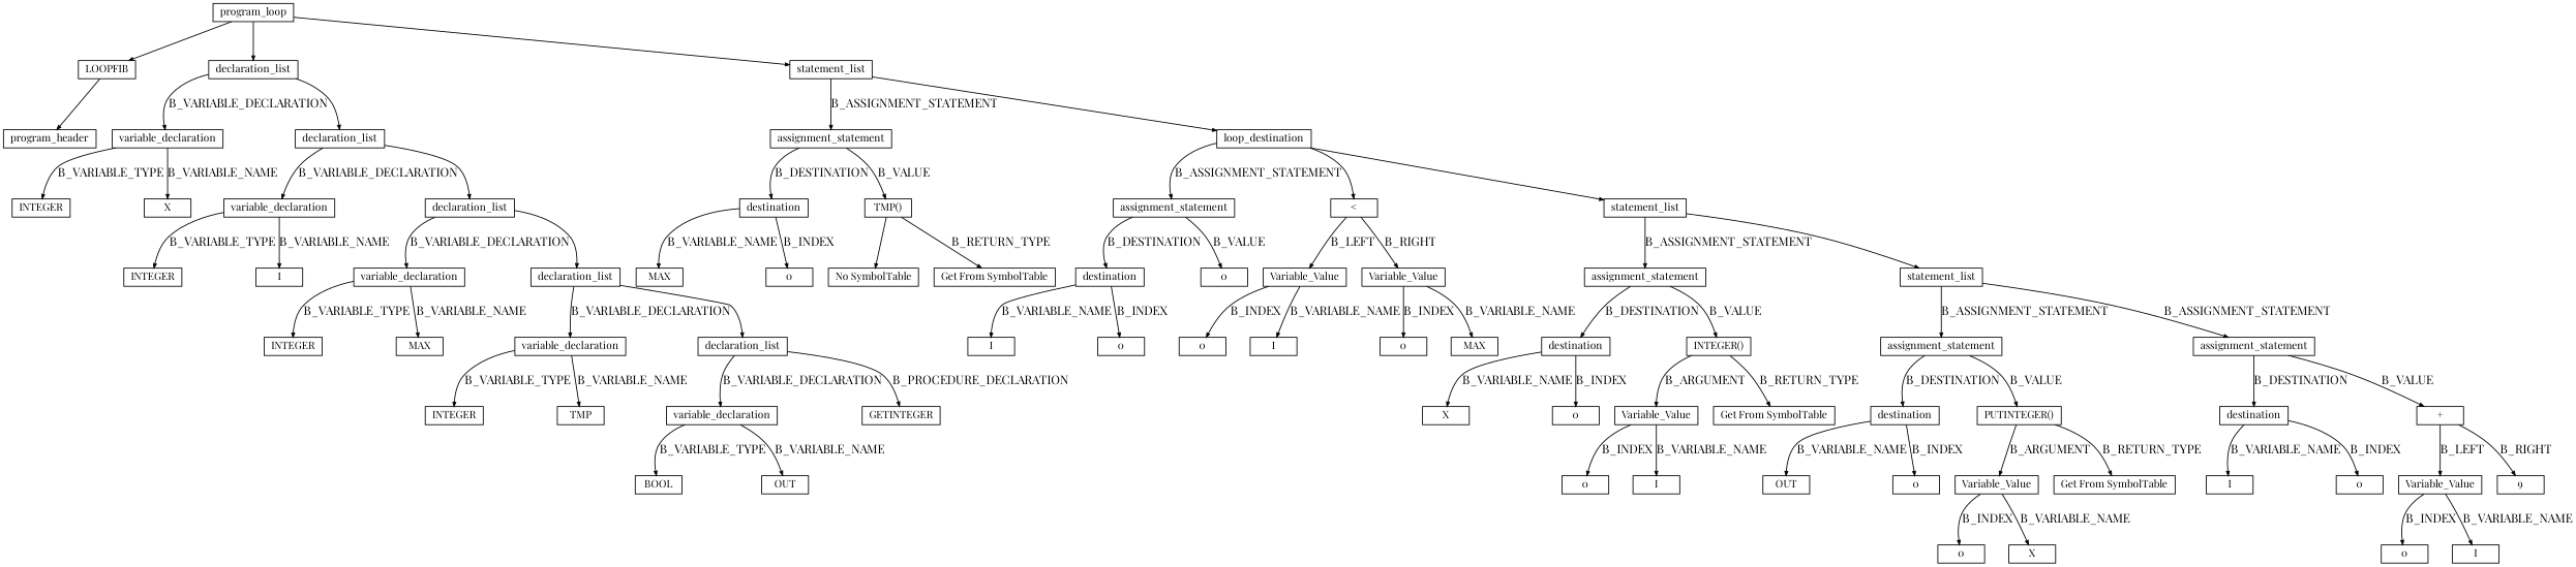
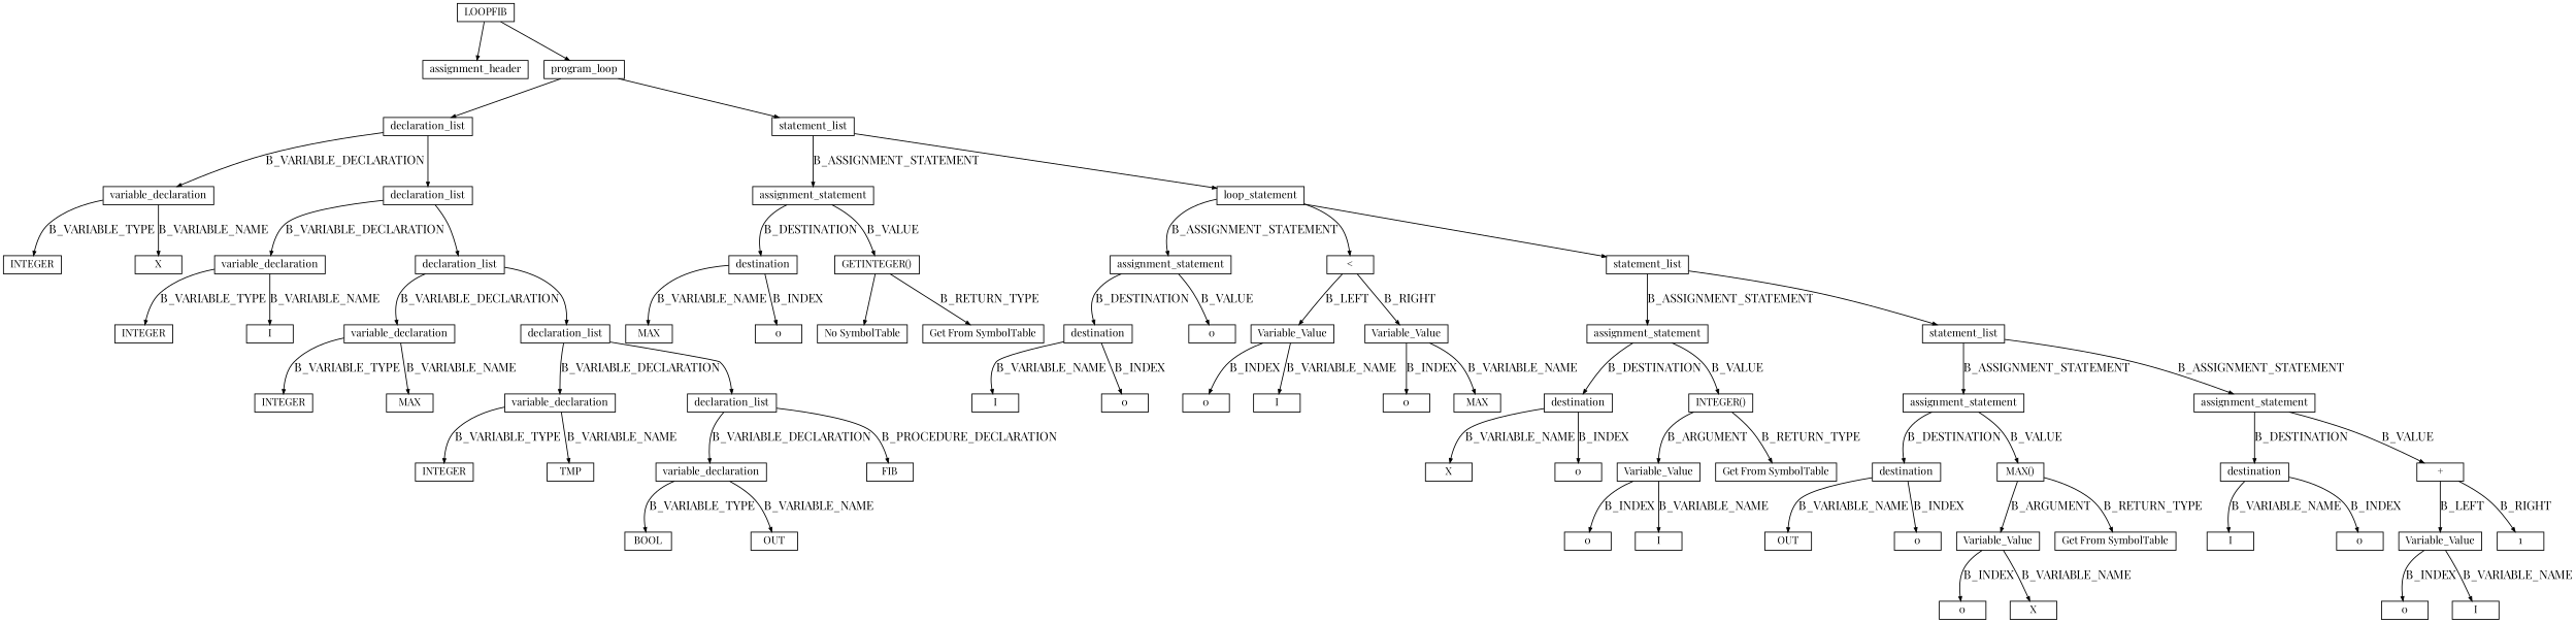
  digraph {
    fontname="Playfair Display"
    ranksep=.6
    node [fontname="Playfair Display" fontsize=12 shape=box]
    edge [arrowsize=.5 fontname="Playfair Display"]
    n1 [height=.1 label=LOOPFIB]
-   n2 [height=.1 label=program_header]
+   n2 [height=.1 label=assignment_header]
    n3 [height=.1 label=program_loop]
    n4 [height=.1 label=declaration_list]
    n5 [height=.1 label=statement_list]
    n6 [height=.1 label=variable_declaration]
    n7 [height=.1 label=declaration_list]
    n8 [height=.1 label=assignment_statement]
-   n9 [height=.1 label=loop_destination]
+   n9 [height=.1 label=loop_statement]
    n10 [height=.1 label=INTEGER]
    n11 [height=.1 label=X]
    n12 [height=.1 label=variable_declaration]
    n13 [height=.1 label=declaration_list]
    n14 [height=.1 label=destination]
-   n15 [height=.1 label="TMP()"]
+   n15 [height=.1 label="GETINTEGER()"]
    n16 [height=.1 label=assignment_statement]
    n17 [height=.1 label="<"]
    n18 [height=.1 label=statement_list]
    n19 [height=.1 label=INTEGER]
    n20 [height=.1 label=I]
    n21 [height=.1 label=variable_declaration]
    n22 [height=.1 label=declaration_list]
    n23 [height=.1 label=MAX]
    n24 [height=.1 label=0]
    n25 [height=.1 label="No SymbolTable"]
    n26 [height=.1 label="Get From SymbolTable"]
    n27 [height=.1 label=destination]
    n28 [height=.1 label=0]
    n29 [height=.1 label=Variable_Value]
    n30 [height=.1 label=Variable_Value]
    n31 [height=.1 label=assignment_statement]
    n32 [height=.1 label=statement_list]
    n33 [height=.1 label=INTEGER]
    n34 [height=.1 label=MAX]
    n35 [height=.1 label=variable_declaration]
    n36 [height=.1 label=declaration_list]
    n37 [height=.1 label=I]
    n38 [height=.1 label=0]
    n39 [height=.1 label=0]
    n40 [height=.1 label=I]
    n41 [height=.1 label=0]
    n42 [height=.1 label=MAX]
    n43 [height=.1 label=destination]
    n44 [height=.1 label="INTEGER()"]
    n45 [height=.1 label=assignment_statement]
    n46 [height=.1 label=assignment_statement]
    n47 [height=.1 label=INTEGER]
    n48 [height=.1 label=TMP]
    n49 [height=.1 label=variable_declaration]
-   n50 [height=.1 label=GETINTEGER]
+   n50 [height=.1 label=FIB]
    n51 [height=.1 label=X]
    n52 [height=.1 label=0]
    n53 [height=.1 label=Variable_Value]
    n54 [height=.1 label="Get From SymbolTable"]
    n55 [height=.1 label=destination]
-   n56 [height=.1 label="PUTINTEGER()"]
+   n56 [height=.1 label="MAX()"]
    n57 [height=.1 label=destination]
    n58 [height=.1 label="+"]
    n59 [height=.1 label=BOOL]
    n60 [height=.1 label=OUT]
    n61 [height=.1 label=0]
    n62 [height=.1 label=I]
    n63 [height=.1 label=OUT]
    n64 [height=.1 label=0]
    n65 [height=.1 label=Variable_Value]
    n66 [height=.1 label="Get From SymbolTable"]
    n67 [height=.1 label=I]
    n68 [height=.1 label=0]
    n69 [height=.1 label=Variable_Value]
-   n70 [height=.1 label=9]
+   n70 [height=.1 label=1]
    n71 [height=.1 label=0]
    n72 [height=.1 label=X]
    n73 [height=.1 label=0]
    n74 [height=.1 label=I]
    n1 -> n2
-   n3 -> n1
+   n1 -> n3
    n3 -> n4
    n3 -> n5
    n4 -> n6 [label=B_VARIABLE_DECLARATION]
    n4 -> n7
    n5 -> n8 [label=B_ASSIGNMENT_STATEMENT]
    n5 -> n9
    n6 -> n10 [label=B_VARIABLE_TYPE]
    n6 -> n11 [label=B_VARIABLE_NAME]
    n7 -> n12 [label=B_VARIABLE_DECLARATION]
    n7 -> n13
    n8 -> n14 [label=B_DESTINATION]
    n8 -> n15 [label=B_VALUE]
    n9 -> n16 [label=B_ASSIGNMENT_STATEMENT]
    n9 -> n17
    n9 -> n18
    n12 -> n19 [label=B_VARIABLE_TYPE]
    n12 -> n20 [label=B_VARIABLE_NAME]
    n13 -> n21 [label=B_VARIABLE_DECLARATION]
    n13 -> n22
    n14 -> n23 [label=B_VARIABLE_NAME]
    n14 -> n24 [label=B_INDEX]
    n15 -> n25
    n15 -> n26 [label=B_RETURN_TYPE]
    n16 -> n27 [label=B_DESTINATION]
    n16 -> n28 [label=B_VALUE]
    n17 -> n29 [label=B_LEFT]
    n17 -> n30 [label=B_RIGHT]
    n18 -> n31 [label=B_ASSIGNMENT_STATEMENT]
    n18 -> n32
    n21 -> n33 [label=B_VARIABLE_TYPE]
    n21 -> n34 [label=B_VARIABLE_NAME]
    n22 -> n35 [label=B_VARIABLE_DECLARATION]
    n22 -> n36
    n27 -> n37 [label=B_VARIABLE_NAME]
    n27 -> n38 [label=B_INDEX]
    n29 -> n39 [label=B_INDEX]
    n29 -> n40 [label=B_VARIABLE_NAME]
    n30 -> n41 [label=B_INDEX]
    n30 -> n42 [label=B_VARIABLE_NAME]
    n31 -> n43 [label=B_DESTINATION]
    n31 -> n44 [label=B_VALUE]
    n32 -> n45 [label=B_ASSIGNMENT_STATEMENT]
    n32 -> n46 [label=B_ASSIGNMENT_STATEMENT]
    n35 -> n47 [label=B_VARIABLE_TYPE]
    n35 -> n48 [label=B_VARIABLE_NAME]
    n36 -> n49 [label=B_VARIABLE_DECLARATION]
    n36 -> n50 [label=B_PROCEDURE_DECLARATION]
    n43 -> n51 [label=B_VARIABLE_NAME]
    n43 -> n52 [label=B_INDEX]
    n44 -> n53 [label=B_ARGUMENT]
    n44 -> n54 [label=B_RETURN_TYPE]
    n45 -> n55 [label=B_DESTINATION]
    n45 -> n56 [label=B_VALUE]
    n46 -> n57 [label=B_DESTINATION]
    n46 -> n58 [label=B_VALUE]
    n49 -> n59 [label=B_VARIABLE_TYPE]
    n49 -> n60 [label=B_VARIABLE_NAME]
    n53 -> n61 [label=B_INDEX]
    n53 -> n62 [label=B_VARIABLE_NAME]
    n55 -> n63 [label=B_VARIABLE_NAME]
    n55 -> n64 [label=B_INDEX]
    n56 -> n65 [label=B_ARGUMENT]
    n56 -> n66 [label=B_RETURN_TYPE]
    n57 -> n67 [label=B_VARIABLE_NAME]
    n57 -> n68 [label=B_INDEX]
    n58 -> n69 [label=B_LEFT]
    n58 -> n70 [label=B_RIGHT]
    n65 -> n71 [label=B_INDEX]
    n65 -> n72 [label=B_VARIABLE_NAME]
    n69 -> n73 [label=B_INDEX]
    n69 -> n74 [label=B_VARIABLE_NAME]
  }
